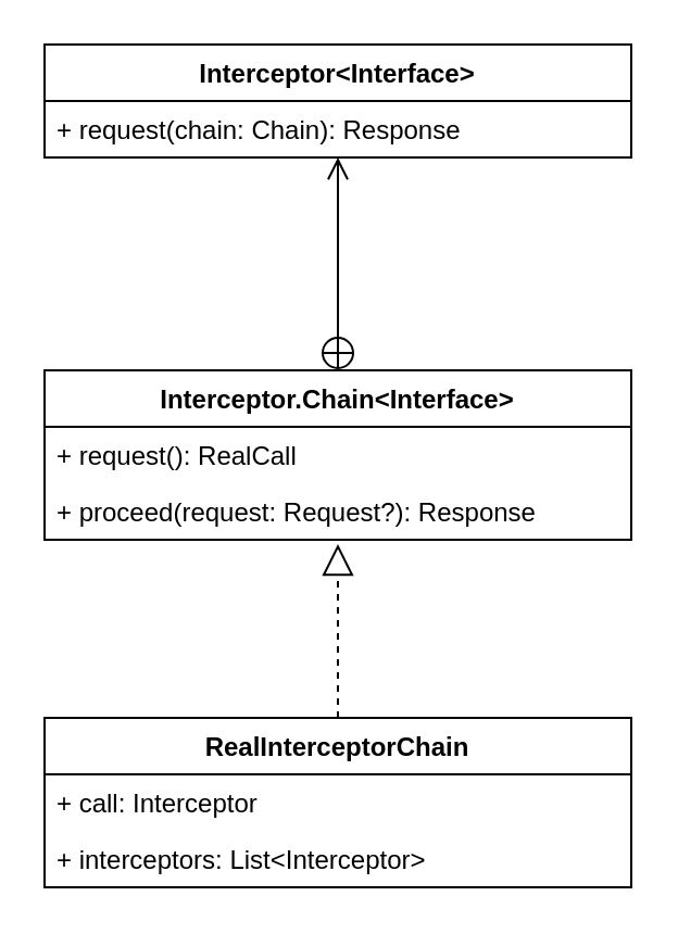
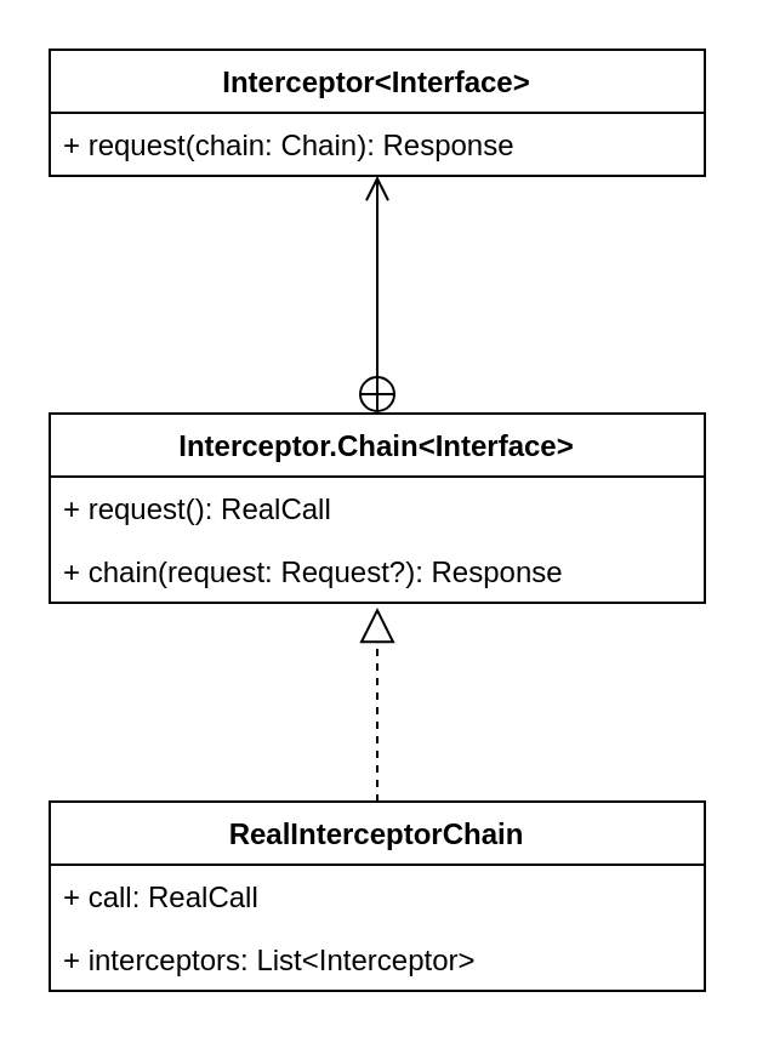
  <mxCell id="0" />
  <mxCell id="1" parent="0" />
  <mxCell id="2" value="Interceptor.Chain&lt;Interface&gt;" style="swimlane;fontStyle=1;align=center;verticalAlign=top;childLayout=stackLayout;horizontal=1;startSize=26;horizontalStack=0;resizeParent=1;resizeParentMax=0;resizeLast=0;collapsible=1;marginBottom=0;" vertex="1" parent="1"><mxGeometry x="20" y="170" width="270" height="78" as="geometry" /></mxCell>
  <mxCell id="3" value="+ request(): RealCall" style="text;strokeColor=none;fillColor=none;align=left;verticalAlign=top;spacingLeft=4;spacingRight=4;overflow=hidden;rotatable=0;points=[[0,0.5],[1,0.5]];portConstraint=eastwest;" vertex="1" parent="2"><mxGeometry y="26" width="270" height="26" as="geometry" /></mxCell>
- <mxCell id="4" value="+ proceed(request: Request?): Response" style="text;strokeColor=none;fillColor=none;align=left;verticalAlign=top;spacingLeft=4;spacingRight=4;overflow=hidden;rotatable=0;points=[[0,0.5],[1,0.5]];portConstraint=eastwest;" vertex="1" parent="2"><mxGeometry y="52" width="270" height="26" as="geometry" /></mxCell>
+ <mxCell id="4" value="+ chain(request: Request?): Response" style="text;strokeColor=none;fillColor=none;align=left;verticalAlign=top;spacingLeft=4;spacingRight=4;overflow=hidden;rotatable=0;points=[[0,0.5],[1,0.5]];portConstraint=eastwest;" vertex="1" parent="2"><mxGeometry y="52" width="270" height="26" as="geometry" /></mxCell>
  <mxCell id="5" value="Interceptor&lt;Interface&gt;" style="swimlane;fontStyle=1;align=center;verticalAlign=top;childLayout=stackLayout;horizontal=1;startSize=26;horizontalStack=0;resizeParent=1;resizeParentMax=0;resizeLast=0;collapsible=1;marginBottom=0;" vertex="1" parent="1"><mxGeometry x="20" y="20" width="270" height="52" as="geometry" /></mxCell>
  <mxCell id="6" value="+ request(chain: Chain): Response" style="text;strokeColor=none;fillColor=none;align=left;verticalAlign=top;spacingLeft=4;spacingRight=4;overflow=hidden;rotatable=0;points=[[0,0.5],[1,0.5]];portConstraint=eastwest;" vertex="1" parent="5"><mxGeometry y="26" width="270" height="26" as="geometry" /></mxCell>
  <mxCell id="7" value="" style="endArrow=open;startArrow=circlePlus;endFill=0;startFill=0;endSize=8;html=1;exitX=0.5;exitY=0;exitDx=0;exitDy=0;" edge="1" parent="1" source="2" target="6"><mxGeometry width="160" relative="1" as="geometry"><mxPoint x="180" y="310" as="sourcePoint" /><mxPoint x="290" y="150" as="targetPoint" /></mxGeometry></mxCell>
  <mxCell id="8" value="RealInterceptorChain" style="swimlane;fontStyle=1;align=center;verticalAlign=top;childLayout=stackLayout;horizontal=1;startSize=26;horizontalStack=0;resizeParent=1;resizeParentMax=0;resizeLast=0;collapsible=1;marginBottom=0;" vertex="1" parent="1"><mxGeometry x="20" y="330" width="270" height="78" as="geometry" /></mxCell>
- <mxCell id="9" value="+ call: Interceptor" style="text;strokeColor=none;fillColor=none;align=left;verticalAlign=top;spacingLeft=4;spacingRight=4;overflow=hidden;rotatable=0;points=[[0,0.5],[1,0.5]];portConstraint=eastwest;" vertex="1" parent="8"><mxGeometry y="26" width="270" height="26" as="geometry" /></mxCell>
+ <mxCell id="9" value="+ call: RealCall" style="text;strokeColor=none;fillColor=none;align=left;verticalAlign=top;spacingLeft=4;spacingRight=4;overflow=hidden;rotatable=0;points=[[0,0.5],[1,0.5]];portConstraint=eastwest;" vertex="1" parent="8"><mxGeometry y="26" width="270" height="26" as="geometry" /></mxCell>
  <mxCell id="10" value="+ interceptors: List&lt;Interceptor&gt;" style="text;strokeColor=none;fillColor=none;align=left;verticalAlign=top;spacingLeft=4;spacingRight=4;overflow=hidden;rotatable=0;points=[[0,0.5],[1,0.5]];portConstraint=eastwest;" vertex="1" parent="8"><mxGeometry y="52" width="270" height="26" as="geometry" /></mxCell>
  <mxCell id="11" value="" style="endArrow=block;dashed=1;endFill=0;endSize=12;html=1;exitX=0.5;exitY=0;exitDx=0;exitDy=0;" edge="1" parent="1" source="8"><mxGeometry width="160" relative="1" as="geometry"><mxPoint x="310" y="200" as="sourcePoint" /><mxPoint x="155" y="250" as="targetPoint" /></mxGeometry></mxCell>
